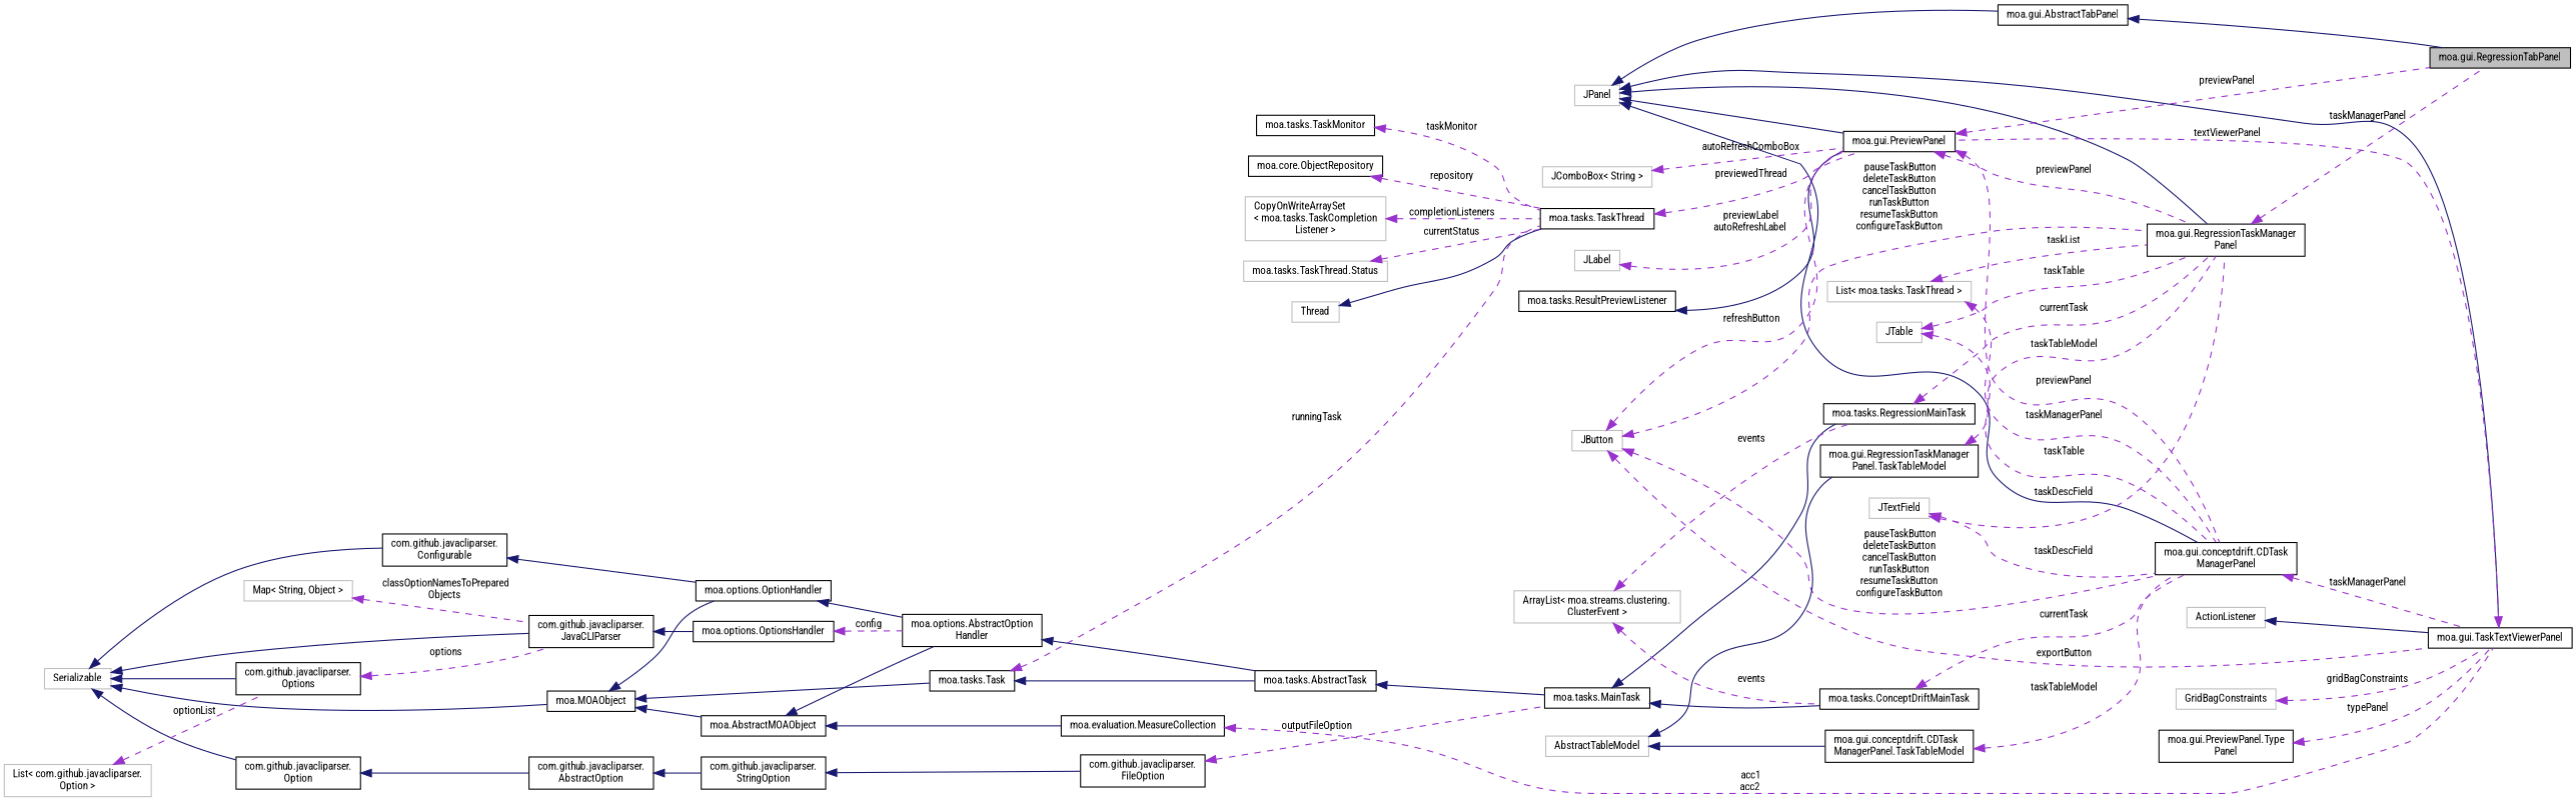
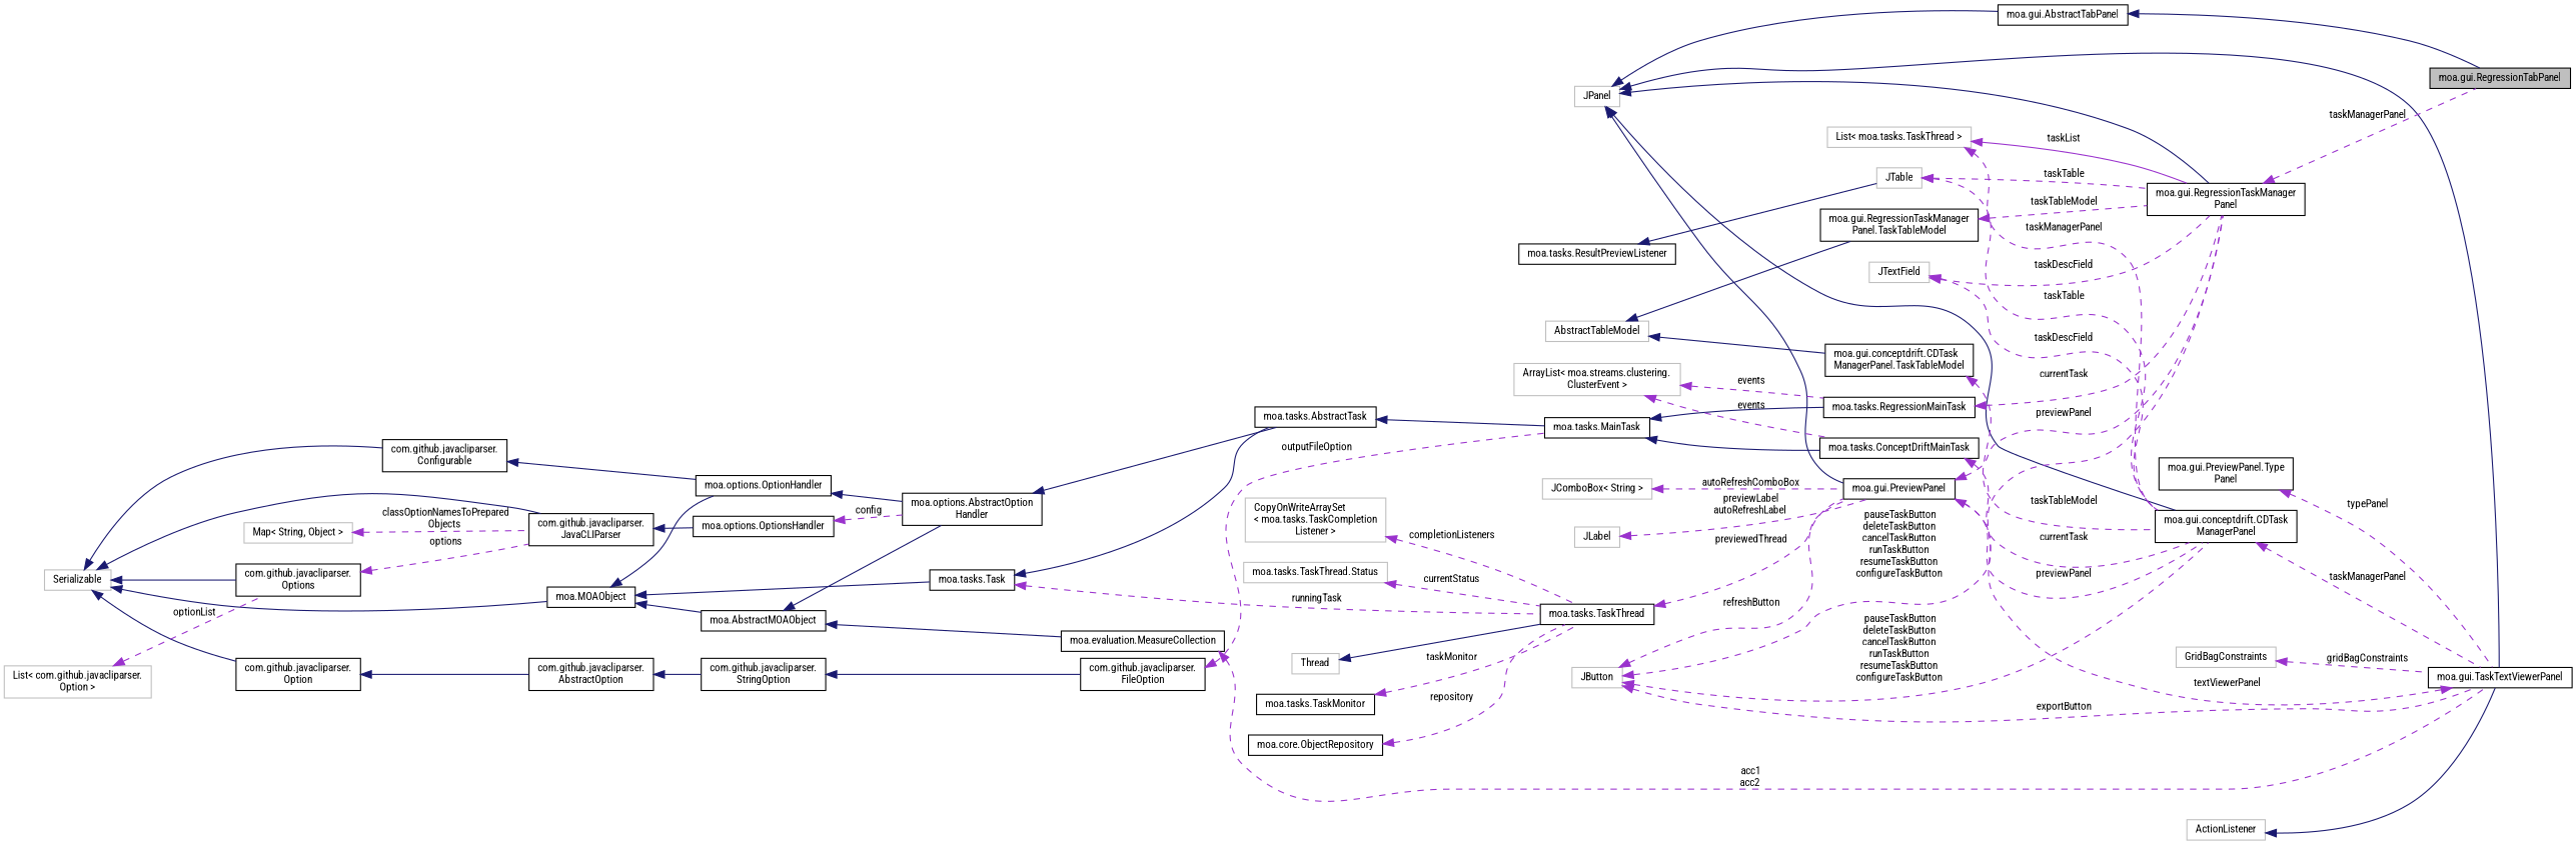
  digraph {
    fontname="Roboto Condensed"
    rankdir=LR
    node [color=black fillcolor=white fontname="Roboto Condensed" fontsize=10 shape=record style=filled]
    edge [color=darkorchid3 dir=back fontname="Roboto Condensed" fontsize=10 labelfontname=Helvetica labelfontsize=10 style=dashed]
    n1 [fillcolor=grey75 fontcolor=black height=0.2 label="moa.gui.RegressionTabPanel" width=0.4]
    n2 [height=0.2 label="moa.gui.AbstractTabPanel" width=0.4]
    n3 [color=grey75 height=0.2 label=JPanel width=0.4]
    n4 [height=0.2 label="moa.gui.PreviewPanel" width=0.4]
    n5 [height=0.2 label="moa.gui.TaskTextViewerPanel" width=0.4]
    n6 [height=0.2 label="moa.gui.conceptdrift.CDTask\lManagerPanel" width=0.4]
    n7 [height=0.2 label="moa.gui.RegressionTaskManager\lPanel" width=0.4]
    n8 [height=0.2 label="moa.tasks.ResultPreviewListener" width=0.4]
    n9 [color=grey75 height=0.2 label=ActionListener width=0.4]
    n10 [height=0.2 label="moa.gui.PreviewPanel.Type\lPanel" width=0.4]
    n11 [color=grey75 height=0.2 label=GridBagConstraints width=0.4]
    n12 [color=grey75 height=0.2 label=JButton width=0.4]
    n13 [height=0.2 label="moa.tasks.ConceptDriftMainTask" width=0.4]
    n14 [height=0.2 label="moa.tasks.MainTask" width=0.4]
    n15 [height=0.2 label="moa.tasks.RegressionMainTask" width=0.4]
    n16 [height=0.2 label="moa.tasks.AbstractTask" width=0.4]
    n17 [height=0.2 label="moa.options.AbstractOption\lHandler" width=0.4]
    n18 [height=0.2 label="moa.AbstractMOAObject" width=0.4]
    n19 [height=0.2 label="moa.evaluation.MeasureCollection" width=0.4]
    n20 [height=0.2 label="moa.MOAObject" width=0.4]
    n21 [height=0.2 label="moa.options.OptionHandler" width=0.4]
    n22 [height=0.2 label="moa.tasks.Task" width=0.4]
    n23 [height=0.2 label="moa.tasks.TaskThread" width=0.4]
    n24 [color=grey75 height=0.2 label=Serializable width=0.4]
    n25 [height=0.2 label="com.github.javacliparser.\lConfigurable" width=0.4]
    n26 [height=0.2 label="com.github.javacliparser.\lJavaCLIParser" width=0.4]
    n27 [height=0.2 label="com.github.javacliparser.\lOptions" width=0.4]
    n28 [height=0.2 label="com.github.javacliparser.\lOption" width=0.4]
    n29 [height=0.2 label="moa.options.OptionsHandler" width=0.4]
    n30 [height=0.2 label="com.github.javacliparser.\lAbstractOption" width=0.4]
    n31 [color=grey75 height=0.2 label="List\< com.github.javacliparser.\lOption \>" width=0.4]
    n32 [color=grey75 height=0.2 label="Map\< String, Object \>" width=0.4]
    n33 [height=0.2 label="com.github.javacliparser.\lFileOption" width=0.4]
    n34 [height=0.2 label="com.github.javacliparser.\lStringOption" width=0.4]
    n35 [color=grey75 height=0.2 label="ArrayList\< moa.streams.clustering.\lClusterEvent \>" width=0.4]
    n36 [color=grey75 height=0.2 label=JTextField width=0.4]
    n37 [height=0.2 label="moa.gui.conceptdrift.CDTask\lManagerPanel.TaskTableModel" width=0.4]
    n38 [color=grey75 height=0.2 label=AbstractTableModel width=0.4]
    n39 [height=0.2 label="moa.gui.RegressionTaskManager\lPanel.TaskTableModel" width=0.4]
    n40 [color=grey75 height=0.2 label=JTable width=0.4]
    n41 [color=grey75 height=0.2 label="List\< moa.tasks.TaskThread \>" width=0.4]
    n42 [color=grey75 height=0.2 label="JComboBox\< String \>" width=0.4]
    n43 [color=grey75 height=0.2 label=Thread width=0.4]
    n44 [height=0.2 label="moa.tasks.TaskMonitor" width=0.4]
    n45 [height=0.2 label="moa.core.ObjectRepository" width=0.4]
    n46 [color=grey75 height=0.2 label="CopyOnWriteArraySet\l\< moa.tasks.TaskCompletion\lListener \>" width=0.4]
    n47 [color=grey75 height=0.2 label="moa.tasks.TaskThread.Status" width=0.4]
    n48 [color=grey75 height=0.2 label=JLabel width=0.4]
    n2 -> n1 [color=midnightblue style=solid]
    n3 -> n2 [color=midnightblue style=solid]
    n3 -> n4 [color=midnightblue style=solid]
    n3 -> n5 [color=midnightblue style=solid]
    n3 -> n6 [color=midnightblue style=solid]
    n3 -> n7 [color=midnightblue style=solid]
-   n4 -> n1 [label=" previewPanel"]
    n4 -> n6 [label=" previewPanel"]
    n4 -> n7 [label=" previewPanel"]
    n5 -> n4 [label=" textViewerPanel"]
    n6 -> n5 [label=" taskManagerPanel"]
    n7 -> n1 [label=" taskManagerPanel"]
-   n8 -> n4 [color=midnightblue style=solid]
+   n8 -> n40 [color=midnightblue style=solid]
    n9 -> n5 [color=midnightblue style=solid]
    n10 -> n5 [label=" typePanel"]
    n11 -> n5 [label=" gridBagConstraints"]
    n12 -> n4 [label=" refreshButton"]
    n12 -> n5 [label=" exportButton"]
    n12 -> n6 [label=" pauseTaskButton\ndeleteTaskButton\ncancelTaskButton\nrunTaskButton\nresumeTaskButton\nconfigureTaskButton"]
    n12 -> n7 [label=" pauseTaskButton\ndeleteTaskButton\ncancelTaskButton\nrunTaskButton\nresumeTaskButton\nconfigureTaskButton"]
    n13 -> n6 [label=" currentTask"]
    n14 -> n13 [color=midnightblue style=solid]
    n14 -> n15 [color=midnightblue style=solid]
    n15 -> n7 [label=" currentTask"]
    n16 -> n14 [color=midnightblue style=solid]
    n17 -> n16 [color=midnightblue style=solid]
    n18 -> n17 [color=midnightblue style=solid]
    n18 -> n19 [color=midnightblue style=solid]
    n19 -> n5 [label=" acc1\nacc2"]
    n20 -> n18 [color=midnightblue style=solid]
    n20 -> n21 [color=midnightblue style=solid]
    n20 -> n22 [color=midnightblue style=solid]
    n21 -> n17 [color=midnightblue style=solid]
    n22 -> n16 [color=midnightblue style=solid]
    n22 -> n23 [label=" runningTask"]
    n23 -> n4 [label=" previewedThread"]
    n24 -> n20 [color=midnightblue style=solid]
    n24 -> n25 [color=midnightblue style=solid]
    n24 -> n26 [color=midnightblue style=solid]
    n24 -> n27 [color=midnightblue style=solid]
    n24 -> n28 [color=midnightblue style=solid]
    n25 -> n21 [color=midnightblue style=solid]
    n26 -> n29 [color=midnightblue style=solid]
    n27 -> n26 [label=" options"]
    n28 -> n30 [color=midnightblue style=solid]
    n29 -> n17 [label=" config"]
    n30 -> n34 [color=midnightblue style=solid]
    n31 -> n27 [label=" optionList"]
    n32 -> n26 [label=" classOptionNamesToPrepared\lObjects"]
    n33 -> n14 [label=" outputFileOption"]
    n34 -> n33 [color=midnightblue style=solid]
    n35 -> n13 [label=" events"]
    n35 -> n15 [label=" events"]
    n36 -> n6 [label=" taskDescField"]
    n36 -> n7 [label=" taskDescField"]
    n37 -> n6 [label=" taskTableModel"]
    n38 -> n37 [color=midnightblue style=solid]
    n38 -> n39 [color=midnightblue style=solid]
    n39 -> n7 [label=" taskTableModel"]
    n40 -> n6 [label=" taskTable"]
    n40 -> n7 [label=" taskTable"]
    n41 -> n6 [label=" taskManagerPanel"]
-   n41 -> n7 [label=" taskList"]
+   n41 -> n7 [label=" taskList" style=solid]
    n42 -> n4 [label=" autoRefreshComboBox"]
    n43 -> n23 [color=midnightblue style=solid]
    n44 -> n23 [label=" taskMonitor"]
    n45 -> n23 [label=" repository"]
    n46 -> n23 [label=" completionListeners"]
    n47 -> n23 [label=" currentStatus"]
    n48 -> n4 [label=" previewLabel\nautoRefreshLabel"]
  }
